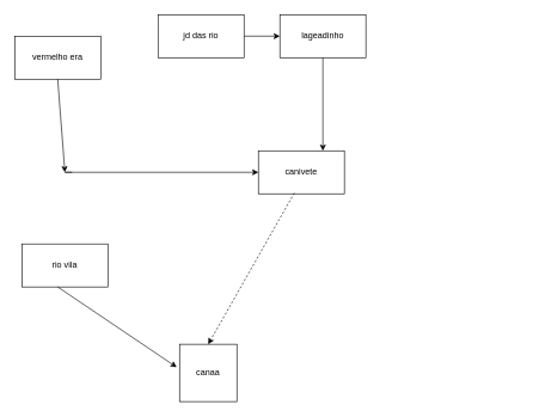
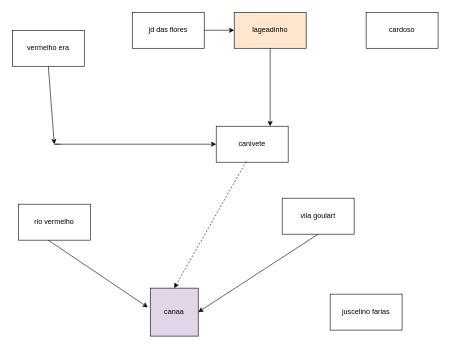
  <mxCell id="0" />
  <mxCell id="1" parent="0" />
  <mxCell id="2" value="vermelho era" style="rounded=0;whiteSpace=wrap;html=1;" vertex="1" parent="1"><mxGeometry x="20" y="50" width="120" height="60" as="geometry" /></mxCell>
  <mxCell id="3" value="canivete" style="rounded=0;whiteSpace=wrap;html=1;" vertex="1" parent="1"><mxGeometry x="360" y="210" width="120" height="60" as="geometry" /></mxCell>
  <mxCell id="4" value="" style="endArrow=classic;html=1;rounded=0;exitX=0.5;exitY=1;exitDx=0;exitDy=0;" edge="1" parent="1" source="2"><mxGeometry width="50" height="50" relative="1" as="geometry"><mxPoint x="100" y="200" as="sourcePoint" /><mxPoint x="90" y="240" as="targetPoint" /></mxGeometry></mxCell>
  <mxCell id="5" value="" style="endArrow=classic;html=1;rounded=0;entryX=0;entryY=0.5;entryDx=0;entryDy=0;" edge="1" parent="1" target="3"><mxGeometry width="50" height="50" relative="1" as="geometry"><mxPoint x="100" y="240" as="sourcePoint" /><mxPoint x="450" y="210" as="targetPoint" /><Array as="points"><mxPoint x="90" y="240" /></Array></mxGeometry></mxCell>
- <mxCell id="6" value="jd das rio" style="rounded=0;whiteSpace=wrap;html=1;" vertex="1" parent="1"><mxGeometry x="220" y="20" width="120" height="60" as="geometry" /></mxCell>
- <mxCell id="7" value="lageadinho" style="rounded=0;whiteSpace=wrap;html=1;" vertex="1" parent="1"><mxGeometry x="390" y="20" width="120" height="60" as="geometry" /></mxCell>
+ <mxCell id="6" value="jd das flores" style="rounded=0;whiteSpace=wrap;html=1;" vertex="1" parent="1"><mxGeometry x="220" y="20" width="120" height="60" as="geometry" /></mxCell>
+ <mxCell id="7" value="lageadinho" style="rounded=0;whiteSpace=wrap;html=1;fillColor=#ffe6cc;" vertex="1" parent="1"><mxGeometry x="390" y="20" width="120" height="60" as="geometry" /></mxCell>
  <mxCell id="8" value="" style="endArrow=classic;html=1;rounded=0;entryX=0;entryY=0.5;entryDx=0;entryDy=0;exitX=1;exitY=0.5;exitDx=0;exitDy=0;" edge="1" parent="1" source="6" target="7"><mxGeometry width="50" height="50" relative="1" as="geometry"><mxPoint x="340" y="60" as="sourcePoint" /><mxPoint x="390" as="targetPoint" y="10" /></mxGeometry></mxCell>
  <mxCell id="9" value="" style="endArrow=classic;html=1;rounded=0;entryX=0.75;entryY=0;entryDx=0;entryDy=0;" edge="1" parent="1" target="3"><mxGeometry width="50" height="50" relative="1" as="geometry"><mxPoint x="450" y="80" as="sourcePoint" /><mxPoint x="500" y="30" as="targetPoint" /></mxGeometry></mxCell>
- <mxCell id="11" value="canaa" style="whiteSpace=wrap;html=1;aspect=fixed;" vertex="1" parent="1"><mxGeometry x="250" y="480" width="80" height="80" as="geometry" /></mxCell>
+ <mxCell id="10" value="cardoso" style="rounded=0;whiteSpace=wrap;html=1;" vertex="1" parent="1"><mxGeometry x="610" y="20" width="120" height="60" as="geometry" /></mxCell>
+ <mxCell id="11" value="canaa" style="whiteSpace=wrap;html=1;aspect=fixed;fillColor=#e1d5e7;" vertex="1" parent="1"><mxGeometry x="250" y="480" width="80" height="80" as="geometry" /></mxCell>
  <mxCell id="12" value="" style="endArrow=classic;html=1;rounded=0;exitX=0.417;exitY=0.983;exitDx=0;exitDy=0;exitPerimeter=0;entryX=0.5;entryY=0;entryDx=0;entryDy=0;dashed=1;" edge="1" parent="1" source="3" target="11"><mxGeometry width="50" height="50" relative="1" as="geometry"><mxPoint x="400" y="440" as="sourcePoint" /><mxPoint x="450" y="390" as="targetPoint" /></mxGeometry></mxCell>
- <mxCell id="13" value="rio vila" style="rounded=0;whiteSpace=wrap;html=1;" vertex="1" parent="1"><mxGeometry x="30" y="340" width="120" height="60" as="geometry" /></mxCell>
+ <mxCell id="13" value="rio vermelho" style="rounded=0;whiteSpace=wrap;html=1;" vertex="1" parent="1"><mxGeometry x="30" y="340" width="120" height="60" as="geometry" /></mxCell>
  <mxCell id="14" value="" style="endArrow=classic;html=1;rounded=0;entryX=-0.05;entryY=0.4;entryDx=0;entryDy=0;entryPerimeter=0;" edge="1" parent="1" target="11"><mxGeometry width="50" height="50" relative="1" as="geometry"><mxPoint x="80" y="400" as="sourcePoint" /><mxPoint x="130" y="350" as="targetPoint" /></mxGeometry></mxCell>
+ <mxCell id="15" value="vila goulart" style="rounded=0;whiteSpace=wrap;html=1;" vertex="1" parent="1"><mxGeometry x="470" y="330" width="120" height="60" as="geometry" /></mxCell>
+ <mxCell id="16" value="" style="endArrow=classic;html=1;rounded=0;exitX=0.5;exitY=1;exitDx=0;exitDy=0;entryX=1;entryY=0.5;entryDx=0;entryDy=0;" edge="1" parent="1" source="15" target="11"><mxGeometry width="50" height="50" relative="1" as="geometry"><mxPoint x="400" y="440" as="sourcePoint" /><mxPoint x="450" y="390" as="targetPoint" /></mxGeometry></mxCell>
+ <mxCell id="17" value="juscelino farias" style="rounded=0;whiteSpace=wrap;html=1;" vertex="1" parent="1"><mxGeometry x="550" y="490" width="120" height="60" as="geometry" /></mxCell>
